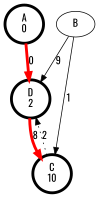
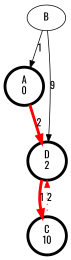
  digraph {
    fontname=Oswald
    node [fontname=Oswald penwidth=4]
    edge [fontname=Oswald]
    n1 [label="A\n0"]
    n2 [label="D\n2"]
    n3 [label="C\n10"]
    B [penwidth=""]
-   n1 -> n2 [color=red label=0 penwidth=4]
-   n2 -> n3 [color=red label=8 penwidth=4]
-   n3 -> n2 [label=2 style=dotted]
-   B -> n3 [label=1]
+   n1 -> n2 [color=red label=2 penwidth=4]
+   n2 -> n3 [color=red label=1 penwidth=4]
+   n3 -> n2 [label=2 style=dotted color=red]
+   B -> n1 [label=1]
    B -> n2 [label=9]
  }
